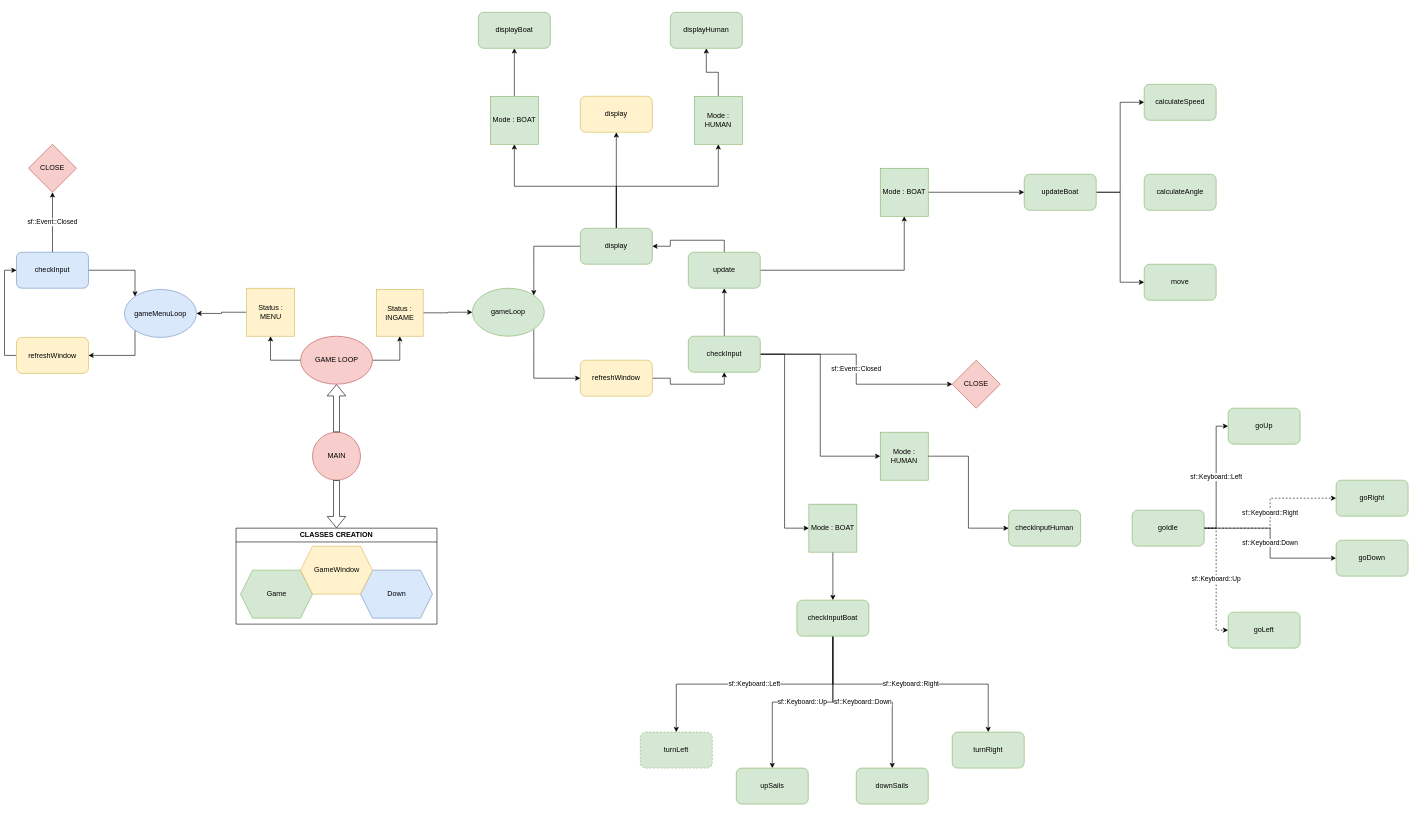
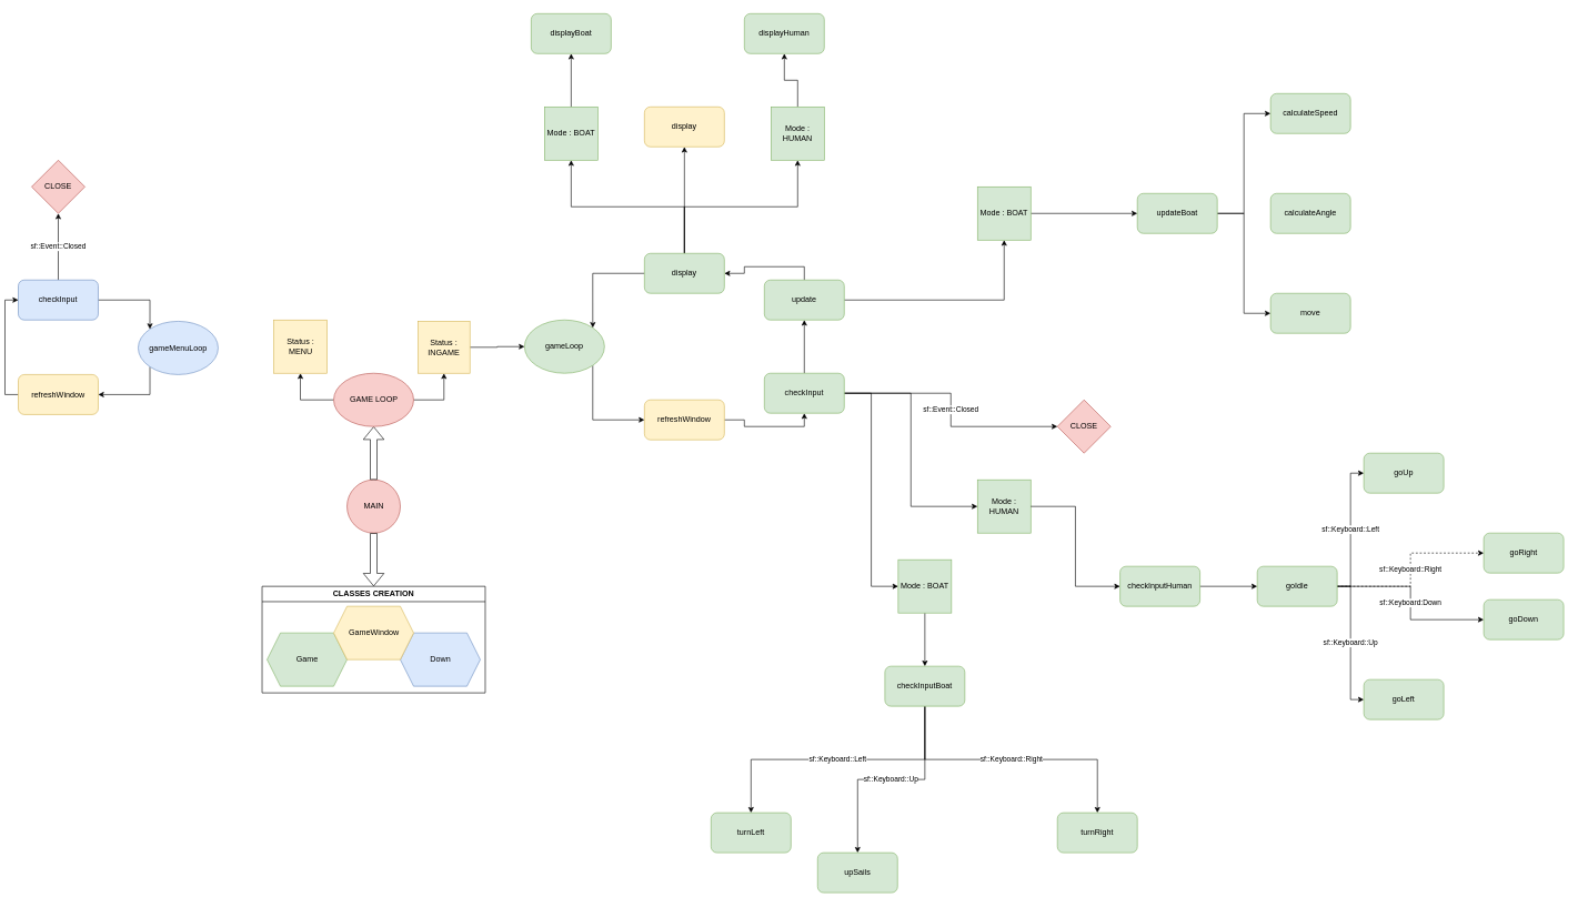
  <mxCell id="0" />
  <mxCell id="1" parent="0" />
  <mxCell id="2" value="MAIN" style="ellipse;whiteSpace=wrap;html=1;aspect=fixed;fillColor=#f8cecc;strokeColor=#b85450;" vertex="1" parent="1"><mxGeometry x="513.5" y="720" width="80" height="80" as="geometry" /></mxCell>
  <mxCell id="3" value="CLASSES CREATION" style="swimlane;whiteSpace=wrap;html=1;" vertex="1" parent="1"><mxGeometry x="386" y="880" width="335" height="160" as="geometry" /></mxCell>
  <mxCell id="4" value="Down" style="shape=hexagon;perimeter=hexagonPerimeter2;whiteSpace=wrap;html=1;fixedSize=1;fillColor=#dae8fc;strokeColor=#6c8ebf;" vertex="1" parent="3"><mxGeometry x="207.5" y="70" width="120" height="80" as="geometry" /></mxCell>
  <mxCell id="5" value="Game" style="shape=hexagon;perimeter=hexagonPerimeter2;whiteSpace=wrap;html=1;fixedSize=1;fillColor=#d5e8d4;strokeColor=#82b366;" vertex="1" parent="3"><mxGeometry x="7.5" y="70" width="120" height="80" as="geometry" /></mxCell>
  <mxCell id="6" value="GameWindow" style="shape=hexagon;perimeter=hexagonPerimeter2;whiteSpace=wrap;html=1;fixedSize=1;fillColor=#fff2cc;strokeColor=#d6b656;" vertex="1" parent="3"><mxGeometry x="107.5" y="30" width="120" height="80" as="geometry" /></mxCell>
  <mxCell id="7" value="" style="shape=flexArrow;endArrow=classic;html=1;rounded=0;entryX=0.5;entryY=0;entryDx=0;entryDy=0;exitX=0.5;exitY=1;exitDx=0;exitDy=0;" edge="1" parent="1" source="2" target="3"><mxGeometry width="50" height="50" relative="1" as="geometry"><mxPoint x="553.5" y="810" as="sourcePoint" /><mxPoint x="602.5" y="750" as="targetPoint" /></mxGeometry></mxCell>
  <mxCell id="8" value="" style="shape=flexArrow;endArrow=classic;html=1;rounded=0;entryX=0.5;entryY=1;entryDx=0;entryDy=0;exitX=0.5;exitY=0;exitDx=0;exitDy=0;" edge="1" parent="1" source="2"><mxGeometry width="50" height="50" relative="1" as="geometry"><mxPoint x="643.5" y="690" as="sourcePoint" /><mxPoint x="553.5" y="640" as="targetPoint" /></mxGeometry></mxCell>
  <mxCell id="9" style="edgeStyle=orthogonalEdgeStyle;rounded=0;orthogonalLoop=1;jettySize=auto;html=1;exitX=0;exitY=0.5;exitDx=0;exitDy=0;entryX=0.5;entryY=1;entryDx=0;entryDy=0;" edge="1" parent="1" source="11" target="13"><mxGeometry relative="1" as="geometry" /></mxCell>
  <mxCell id="10" style="edgeStyle=orthogonalEdgeStyle;rounded=0;orthogonalLoop=1;jettySize=auto;html=1;exitX=1;exitY=0.5;exitDx=0;exitDy=0;entryX=0.5;entryY=1;entryDx=0;entryDy=0;" edge="1" parent="1" source="11" target="15"><mxGeometry relative="1" as="geometry" /></mxCell>
  <mxCell id="11" value="GAME LOOP" style="ellipse;whiteSpace=wrap;html=1;fillColor=#f8cecc;strokeColor=#b85450;" vertex="1" parent="1"><mxGeometry x="493.5" y="560" width="120" height="80" as="geometry" /></mxCell>
- <mxCell id="12" style="edgeStyle=orthogonalEdgeStyle;rounded=0;orthogonalLoop=1;jettySize=auto;html=1;exitX=0;exitY=0.5;exitDx=0;exitDy=0;entryX=1;entryY=0.5;entryDx=0;entryDy=0;" edge="1" parent="1" source="13" target="17"><mxGeometry relative="1" as="geometry" /></mxCell>
  <mxCell id="13" value="Status : MENU" style="whiteSpace=wrap;html=1;aspect=fixed;fillColor=#fff2cc;strokeColor=#d6b656;" vertex="1" parent="1"><mxGeometry x="403.5" y="480" width="80" height="80" as="geometry" /></mxCell>
  <mxCell id="14" style="edgeStyle=orthogonalEdgeStyle;rounded=0;orthogonalLoop=1;jettySize=auto;html=1;exitX=1;exitY=0.5;exitDx=0;exitDy=0;entryX=0;entryY=0.5;entryDx=0;entryDy=0;" edge="1" parent="1" source="15" target="19"><mxGeometry relative="1" as="geometry" /></mxCell>
  <mxCell id="15" value="Status : INGAME" style="whiteSpace=wrap;html=1;aspect=fixed;fillColor=#fff2cc;strokeColor=#d6b656;" vertex="1" parent="1"><mxGeometry x="620" y="482" width="78" height="78" as="geometry" /></mxCell>
  <mxCell id="16" style="edgeStyle=orthogonalEdgeStyle;rounded=0;orthogonalLoop=1;jettySize=auto;html=1;exitX=0;exitY=1;exitDx=0;exitDy=0;entryX=1;entryY=0.5;entryDx=0;entryDy=0;" edge="1" parent="1" source="17" target="21"><mxGeometry relative="1" as="geometry"><Array as="points"><mxPoint x="218" y="592" /></Array></mxGeometry></mxCell>
  <mxCell id="17" value="gameMenuLoop" style="ellipse;whiteSpace=wrap;html=1;fillColor=#dae8fc;strokeColor=#6c8ebf;" vertex="1" parent="1"><mxGeometry x="200" y="482" width="120" height="80" as="geometry" /></mxCell>
  <mxCell id="18" style="edgeStyle=orthogonalEdgeStyle;rounded=0;orthogonalLoop=1;jettySize=auto;html=1;exitX=1;exitY=1;exitDx=0;exitDy=0;entryX=0;entryY=0.5;entryDx=0;entryDy=0;" edge="1" parent="1" source="19" target="26"><mxGeometry relative="1" as="geometry"><Array as="points"><mxPoint x="882" y="630" /></Array></mxGeometry></mxCell>
  <mxCell id="19" value="gameLoop" style="ellipse;whiteSpace=wrap;html=1;fillColor=#d5e8d4;strokeColor=#82b366;" vertex="1" parent="1"><mxGeometry x="780" y="480" width="120" height="80" as="geometry" /></mxCell>
  <mxCell id="20" style="edgeStyle=orthogonalEdgeStyle;rounded=0;orthogonalLoop=1;jettySize=auto;html=1;exitX=0;exitY=0.5;exitDx=0;exitDy=0;entryX=0;entryY=0.5;entryDx=0;entryDy=0;" edge="1" parent="1" source="21" target="24"><mxGeometry relative="1" as="geometry" /></mxCell>
  <mxCell id="21" value="refreshWindow" style="rounded=1;whiteSpace=wrap;html=1;fillColor=#fff2cc;strokeColor=#d6b656;" vertex="1" parent="1"><mxGeometry x="20" y="562" width="120" height="60" as="geometry" /></mxCell>
  <mxCell id="22" style="edgeStyle=orthogonalEdgeStyle;rounded=0;orthogonalLoop=1;jettySize=auto;html=1;exitX=1;exitY=0.5;exitDx=0;exitDy=0;entryX=0;entryY=0;entryDx=0;entryDy=0;" edge="1" parent="1" source="24" target="17"><mxGeometry relative="1" as="geometry" /></mxCell>
  <mxCell id="23" value="sf::Event::Closed" style="edgeStyle=orthogonalEdgeStyle;rounded=0;orthogonalLoop=1;jettySize=auto;html=1;exitX=0.5;exitY=0;exitDx=0;exitDy=0;entryX=0.5;entryY=1;entryDx=0;entryDy=0;" edge="1" parent="1" source="24" target="32"><mxGeometry relative="1" as="geometry" /></mxCell>
  <mxCell id="24" value="checkInput" style="rounded=1;whiteSpace=wrap;html=1;fillColor=#dae8fc;strokeColor=#6c8ebf;" vertex="1" parent="1"><mxGeometry x="20" y="420" width="120" height="60" as="geometry" /></mxCell>
  <mxCell id="25" style="edgeStyle=orthogonalEdgeStyle;rounded=0;orthogonalLoop=1;jettySize=auto;html=1;exitX=1;exitY=0.5;exitDx=0;exitDy=0;entryX=0.5;entryY=1;entryDx=0;entryDy=0;" edge="1" parent="1" source="26" target="31"><mxGeometry relative="1" as="geometry" /></mxCell>
  <mxCell id="26" value="refreshWindow" style="rounded=1;whiteSpace=wrap;html=1;fillColor=#fff2cc;strokeColor=#d6b656;" vertex="1" parent="1"><mxGeometry x="960" y="600" width="120" height="60" as="geometry" /></mxCell>
  <mxCell id="27" style="edgeStyle=orthogonalEdgeStyle;rounded=0;orthogonalLoop=1;jettySize=auto;html=1;exitX=0.5;exitY=0;exitDx=0;exitDy=0;entryX=0.5;entryY=1;entryDx=0;entryDy=0;" edge="1" parent="1" source="31" target="40"><mxGeometry relative="1" as="geometry" /></mxCell>
  <mxCell id="28" style="edgeStyle=orthogonalEdgeStyle;rounded=0;orthogonalLoop=1;jettySize=auto;html=1;exitX=1;exitY=0.5;exitDx=0;exitDy=0;entryX=0;entryY=0.5;entryDx=0;entryDy=0;" edge="1" parent="1" source="31" target="49"><mxGeometry relative="1" as="geometry" /></mxCell>
  <mxCell id="29" style="edgeStyle=orthogonalEdgeStyle;rounded=0;orthogonalLoop=1;jettySize=auto;html=1;exitX=1;exitY=0.5;exitDx=0;exitDy=0;entryX=0;entryY=0.5;entryDx=0;entryDy=0;" edge="1" parent="1" source="31" target="47"><mxGeometry relative="1" as="geometry" /></mxCell>
  <mxCell id="30" value="sf::Event::Closed" style="edgeStyle=orthogonalEdgeStyle;rounded=0;orthogonalLoop=1;jettySize=auto;html=1;exitX=1;exitY=0.5;exitDx=0;exitDy=0;entryX=0;entryY=0.5;entryDx=0;entryDy=0;" edge="1" parent="1" source="31" target="41"><mxGeometry relative="1" as="geometry" /></mxCell>
  <mxCell id="31" value="checkInput" style="rounded=1;whiteSpace=wrap;html=1;fillColor=#d5e8d4;strokeColor=#82b366;" vertex="1" parent="1"><mxGeometry x="1140" y="560" width="120" height="60" as="geometry" /></mxCell>
  <mxCell id="32" value="CLOSE" style="rhombus;whiteSpace=wrap;html=1;fillColor=#f8cecc;strokeColor=#b85450;" vertex="1" parent="1"><mxGeometry x="40" y="240" width="80" height="80" as="geometry" /></mxCell>
  <mxCell id="33" style="edgeStyle=orthogonalEdgeStyle;rounded=0;orthogonalLoop=1;jettySize=auto;html=1;exitX=0;exitY=0.5;exitDx=0;exitDy=0;entryX=1;entryY=0;entryDx=0;entryDy=0;" edge="1" parent="1" source="37" target="19"><mxGeometry relative="1" as="geometry" /></mxCell>
  <mxCell id="34" style="edgeStyle=orthogonalEdgeStyle;rounded=0;orthogonalLoop=1;jettySize=auto;html=1;exitX=0.5;exitY=0;exitDx=0;exitDy=0;entryX=0.5;entryY=1;entryDx=0;entryDy=0;" edge="1" parent="1" source="37" target="75"><mxGeometry relative="1" as="geometry" /></mxCell>
  <mxCell id="35" style="edgeStyle=orthogonalEdgeStyle;rounded=0;orthogonalLoop=1;jettySize=auto;html=1;exitX=0.5;exitY=0;exitDx=0;exitDy=0;entryX=0.5;entryY=1;entryDx=0;entryDy=0;" edge="1" parent="1" source="37" target="77"><mxGeometry relative="1" as="geometry" /></mxCell>
  <mxCell id="36" style="edgeStyle=orthogonalEdgeStyle;rounded=0;orthogonalLoop=1;jettySize=auto;html=1;exitX=0.5;exitY=0;exitDx=0;exitDy=0;entryX=0.5;entryY=1;entryDx=0;entryDy=0;" edge="1" parent="1" source="37" target="80"><mxGeometry relative="1" as="geometry" /></mxCell>
  <mxCell id="37" value="display" style="rounded=1;whiteSpace=wrap;html=1;fillColor=#d5e8d4;strokeColor=#82b366;" vertex="1" parent="1"><mxGeometry x="960" y="380" width="120" height="60" as="geometry" /></mxCell>
  <mxCell id="38" style="edgeStyle=orthogonalEdgeStyle;rounded=0;orthogonalLoop=1;jettySize=auto;html=1;exitX=0.5;exitY=0;exitDx=0;exitDy=0;entryX=1;entryY=0.5;entryDx=0;entryDy=0;" edge="1" parent="1" source="40" target="37"><mxGeometry relative="1" as="geometry" /></mxCell>
  <mxCell id="39" style="edgeStyle=orthogonalEdgeStyle;rounded=0;orthogonalLoop=1;jettySize=auto;html=1;exitX=1;exitY=0.5;exitDx=0;exitDy=0;entryX=0.5;entryY=1;entryDx=0;entryDy=0;" edge="1" parent="1" source="40" target="64"><mxGeometry relative="1" as="geometry" /></mxCell>
  <mxCell id="40" value="update" style="rounded=1;whiteSpace=wrap;html=1;fillColor=#d5e8d4;strokeColor=#82b366;" vertex="1" parent="1"><mxGeometry x="1140" y="420" width="120" height="60" as="geometry" /></mxCell>
  <mxCell id="41" value="CLOSE" style="rhombus;whiteSpace=wrap;html=1;fillColor=#f8cecc;strokeColor=#b85450;" vertex="1" parent="1"><mxGeometry x="1580" y="600" width="80" height="80" as="geometry" /></mxCell>
  <mxCell id="42" value="sf::Keyboard::Left" style="edgeStyle=orthogonalEdgeStyle;rounded=0;orthogonalLoop=1;jettySize=auto;html=1;exitX=0.5;exitY=1;exitDx=0;exitDy=0;entryX=0.5;entryY=0;entryDx=0;entryDy=0;" edge="1" parent="1" source="65" target="61"><mxGeometry relative="1" as="geometry" /></mxCell>
  <mxCell id="43" value="sf::Keyboard::Up" style="edgeStyle=orthogonalEdgeStyle;rounded=0;orthogonalLoop=1;jettySize=auto;html=1;exitX=0.5;exitY=1;exitDx=0;exitDy=0;entryX=0.5;entryY=0;entryDx=0;entryDy=0;" edge="1" parent="1" source="65" target="62"><mxGeometry relative="1" as="geometry" /></mxCell>
- <mxCell id="44" value="sf::Keyboard::Down" style="edgeStyle=orthogonalEdgeStyle;rounded=0;orthogonalLoop=1;jettySize=auto;html=1;exitX=0.5;exitY=1;exitDx=0;exitDy=0;entryX=0.5;entryY=0;entryDx=0;entryDy=0;" edge="1" parent="1" source="65" target="60"><mxGeometry relative="1" as="geometry" /></mxCell>
  <mxCell id="45" value="sf::Keyboard::Right" style="edgeStyle=orthogonalEdgeStyle;rounded=0;orthogonalLoop=1;jettySize=auto;html=1;exitX=0.5;exitY=1;exitDx=0;exitDy=0;entryX=0.5;entryY=0;entryDx=0;entryDy=0;" edge="1" parent="1" source="65" target="59"><mxGeometry relative="1" as="geometry" /></mxCell>
  <mxCell id="46" style="edgeStyle=orthogonalEdgeStyle;rounded=0;orthogonalLoop=1;jettySize=auto;html=1;exitX=0.5;exitY=1;exitDx=0;exitDy=0;entryX=0.5;entryY=0;entryDx=0;entryDy=0;" edge="1" parent="1" source="47" target="65"><mxGeometry relative="1" as="geometry" /></mxCell>
  <mxCell id="47" value="Mode : BOAT" style="whiteSpace=wrap;html=1;aspect=fixed;fillColor=#d5e8d4;strokeColor=#82b366;" vertex="1" parent="1"><mxGeometry x="1341" y="840" width="80" height="80" as="geometry" /></mxCell>
+ <mxCell id="48" style="edgeStyle=orthogonalEdgeStyle;rounded=0;orthogonalLoop=1;jettySize=auto;html=1;exitX=1;exitY=0.5;exitDx=0;exitDy=0;entryX=0;entryY=0.5;entryDx=0;entryDy=0;" edge="1" parent="1" source="67" target="54"><mxGeometry relative="1" as="geometry" /></mxCell>
  <mxCell id="49" value="Mode : HUMAN" style="whiteSpace=wrap;html=1;aspect=fixed;fillColor=#d5e8d4;strokeColor=#82b366;" vertex="1" parent="1"><mxGeometry x="1460" y="720" width="80" height="80" as="geometry" /></mxCell>
  <mxCell id="50" value="sf::Keyboard::Left" style="edgeStyle=orthogonalEdgeStyle;rounded=0;orthogonalLoop=1;jettySize=auto;html=1;exitX=1;exitY=0.5;exitDx=0;exitDy=0;entryX=0;entryY=0.5;entryDx=0;entryDy=0;" edge="1" parent="1" source="54" target="56"><mxGeometry relative="1" as="geometry" /></mxCell>
  <mxCell id="51" value="sf::Keyboard::Right" style="edgeStyle=orthogonalEdgeStyle;rounded=0;orthogonalLoop=1;jettySize=auto;html=1;exitX=1;exitY=0.5;exitDx=0;exitDy=0;entryX=0;entryY=0.5;entryDx=0;entryDy=0;dashed=1;" edge="1" parent="1" source="54" target="55"><mxGeometry relative="1" as="geometry" /></mxCell>
  <mxCell id="52" value="sf::Keyboard:Down" style="edgeStyle=orthogonalEdgeStyle;rounded=0;orthogonalLoop=1;jettySize=auto;html=1;exitX=1;exitY=0.5;exitDx=0;exitDy=0;entryX=0;entryY=0.5;entryDx=0;entryDy=0;" edge="1" parent="1" source="54" target="57"><mxGeometry relative="1" as="geometry" /></mxCell>
- <mxCell id="53" value="sf::Keyboard::Up" style="edgeStyle=orthogonalEdgeStyle;rounded=0;orthogonalLoop=1;jettySize=auto;html=1;exitX=1;exitY=0.5;exitDx=0;exitDy=0;entryX=0;entryY=0.5;entryDx=0;entryDy=0;dashed=1;" edge="1" parent="1" source="54" target="58"><mxGeometry relative="1" as="geometry" /></mxCell>
+ <mxCell id="53" value="sf::Keyboard::Up" style="edgeStyle=orthogonalEdgeStyle;rounded=0;orthogonalLoop=1;jettySize=auto;html=1;exitX=1;exitY=0.5;exitDx=0;exitDy=0;entryX=0;entryY=0.5;entryDx=0;entryDy=0;" edge="1" parent="1" source="54" target="58"><mxGeometry relative="1" as="geometry" /></mxCell>
  <mxCell id="54" value="goIdle" style="rounded=1;whiteSpace=wrap;html=1;fillColor=#d5e8d4;strokeColor=#82b366;" vertex="1" parent="1"><mxGeometry x="1880" y="850" width="120" height="60" as="geometry" /></mxCell>
  <mxCell id="55" value="goRight" style="rounded=1;whiteSpace=wrap;html=1;fillColor=#d5e8d4;strokeColor=#82b366;" vertex="1" parent="1"><mxGeometry x="2220" y="800" width="120" height="60" as="geometry" /></mxCell>
  <mxCell id="56" value="goUp" style="rounded=1;whiteSpace=wrap;html=1;fillColor=#d5e8d4;strokeColor=#82b366;" vertex="1" parent="1"><mxGeometry x="2040" y="680" width="120" height="60" as="geometry" /></mxCell>
  <mxCell id="57" value="goDown" style="rounded=1;whiteSpace=wrap;html=1;fillColor=#d5e8d4;strokeColor=#82b366;" vertex="1" parent="1"><mxGeometry x="2220" y="900" width="120" height="60" as="geometry" /></mxCell>
  <mxCell id="58" value="goLeft" style="rounded=1;whiteSpace=wrap;html=1;fillColor=#d5e8d4;strokeColor=#82b366;" vertex="1" parent="1"><mxGeometry x="2040" y="1020" width="120" height="60" as="geometry" /></mxCell>
  <mxCell id="59" value="turnRight" style="rounded=1;whiteSpace=wrap;html=1;fillColor=#d5e8d4;strokeColor=#82b366;" vertex="1" parent="1"><mxGeometry x="1580" y="1220" width="120" height="60" as="geometry" /></mxCell>
- <mxCell id="60" value="downSails" style="rounded=1;whiteSpace=wrap;html=1;fillColor=#d5e8d4;strokeColor=#82b366;" vertex="1" parent="1"><mxGeometry x="1420" y="1280" width="120" height="60" as="geometry" /></mxCell>
- <mxCell id="61" value="turnLeft" style="rounded=1;whiteSpace=wrap;html=1;fillColor=#d5e8d4;strokeColor=#82b366;dashed=1;" vertex="1" parent="1"><mxGeometry x="1060" y="1220" width="120" height="60" as="geometry" /></mxCell>
+ <mxCell id="61" value="turnLeft" style="rounded=1;whiteSpace=wrap;html=1;fillColor=#d5e8d4;strokeColor=#82b366;" vertex="1" parent="1"><mxGeometry x="1060" y="1220" width="120" height="60" as="geometry" /></mxCell>
  <mxCell id="62" value="upSails" style="rounded=1;whiteSpace=wrap;html=1;fillColor=#d5e8d4;strokeColor=#82b366;" vertex="1" parent="1"><mxGeometry x="1220" y="1280" width="120" height="60" as="geometry" /></mxCell>
  <mxCell id="63" style="edgeStyle=orthogonalEdgeStyle;rounded=0;orthogonalLoop=1;jettySize=auto;html=1;exitX=1;exitY=0.5;exitDx=0;exitDy=0;entryX=0;entryY=0.5;entryDx=0;entryDy=0;" edge="1" parent="1" source="64" target="70"><mxGeometry relative="1" as="geometry" /></mxCell>
  <mxCell id="64" value="Mode : BOAT" style="whiteSpace=wrap;html=1;aspect=fixed;fillColor=#d5e8d4;strokeColor=#82b366;" vertex="1" parent="1"><mxGeometry x="1460" y="280" width="80" height="80" as="geometry" /></mxCell>
  <mxCell id="65" value="checkInputBoat" style="rounded=1;whiteSpace=wrap;html=1;fillColor=#d5e8d4;strokeColor=#82b366;" vertex="1" parent="1"><mxGeometry x="1321" y="1000" width="120" height="60" as="geometry" /></mxCell>
  <mxCell id="66" value="" style="edgeStyle=orthogonalEdgeStyle;rounded=0;orthogonalLoop=1;jettySize=auto;html=1;exitX=1;exitY=0.5;exitDx=0;exitDy=0;entryX=0;entryY=0.5;entryDx=0;entryDy=0;" edge="1" parent="1" source="49" target="67"><mxGeometry relative="1" as="geometry"><mxPoint x="1540" y="760" as="sourcePoint" /><mxPoint x="1880" y="880" as="targetPoint" /></mxGeometry></mxCell>
  <mxCell id="67" value="checkInputHuman" style="rounded=1;whiteSpace=wrap;html=1;fillColor=#d5e8d4;strokeColor=#82b366;" vertex="1" parent="1"><mxGeometry x="1674" y="850" width="120" height="60" as="geometry" /></mxCell>
  <mxCell id="68" style="edgeStyle=orthogonalEdgeStyle;rounded=0;orthogonalLoop=1;jettySize=auto;html=1;exitX=1;exitY=0.5;exitDx=0;exitDy=0;entryX=0;entryY=0.5;entryDx=0;entryDy=0;" edge="1" parent="1" source="70" target="73"><mxGeometry relative="1" as="geometry" /></mxCell>
  <mxCell id="69" style="edgeStyle=orthogonalEdgeStyle;rounded=0;orthogonalLoop=1;jettySize=auto;html=1;exitX=1;exitY=0.5;exitDx=0;exitDy=0;entryX=0;entryY=0.5;entryDx=0;entryDy=0;" edge="1" parent="1" source="70" target="71"><mxGeometry relative="1" as="geometry" /></mxCell>
  <mxCell id="70" value="updateBoat" style="rounded=1;whiteSpace=wrap;html=1;fillColor=#d5e8d4;strokeColor=#82b366;" vertex="1" parent="1"><mxGeometry x="1700" y="290" width="120" height="60" as="geometry" /></mxCell>
  <mxCell id="71" value="move" style="rounded=1;whiteSpace=wrap;html=1;fillColor=#d5e8d4;strokeColor=#82b366;" vertex="1" parent="1"><mxGeometry x="1900" y="440" width="120" height="60" as="geometry" /></mxCell>
  <mxCell id="72" value="calculateAngle" style="rounded=1;whiteSpace=wrap;html=1;fillColor=#d5e8d4;strokeColor=#82b366;" vertex="1" parent="1"><mxGeometry x="1900" y="290" width="120" height="60" as="geometry" /></mxCell>
  <mxCell id="73" value="calculateSpeed" style="rounded=1;whiteSpace=wrap;html=1;fillColor=#d5e8d4;strokeColor=#82b366;" vertex="1" parent="1"><mxGeometry x="1900" y="140" width="120" height="60" as="geometry" /></mxCell>
  <mxCell id="74" style="edgeStyle=orthogonalEdgeStyle;rounded=0;orthogonalLoop=1;jettySize=auto;html=1;exitX=0.5;exitY=0;exitDx=0;exitDy=0;entryX=0.5;entryY=1;entryDx=0;entryDy=0;" edge="1" parent="1" source="75" target="79"><mxGeometry relative="1" as="geometry" /></mxCell>
  <mxCell id="75" value="Mode : HUMAN" style="whiteSpace=wrap;html=1;aspect=fixed;fillColor=#d5e8d4;strokeColor=#82b366;" vertex="1" parent="1"><mxGeometry x="1150" y="160" width="80" height="80" as="geometry" /></mxCell>
  <mxCell id="76" style="edgeStyle=orthogonalEdgeStyle;rounded=0;orthogonalLoop=1;jettySize=auto;html=1;exitX=0.5;exitY=0;exitDx=0;exitDy=0;entryX=0.5;entryY=1;entryDx=0;entryDy=0;" edge="1" parent="1" source="77" target="78"><mxGeometry relative="1" as="geometry" /></mxCell>
  <mxCell id="77" value="Mode : BOAT" style="whiteSpace=wrap;html=1;aspect=fixed;fillColor=#d5e8d4;strokeColor=#82b366;" vertex="1" parent="1"><mxGeometry x="810" y="160" width="80" height="80" as="geometry" /></mxCell>
  <mxCell id="78" value="displayBoat" style="rounded=1;whiteSpace=wrap;html=1;fillColor=#d5e8d4;strokeColor=#82b366;" vertex="1" parent="1"><mxGeometry x="790" y="20" width="120" height="60" as="geometry" /></mxCell>
  <mxCell id="79" value="displayHuman" style="rounded=1;whiteSpace=wrap;html=1;fillColor=#d5e8d4;strokeColor=#82b366;" vertex="1" parent="1"><mxGeometry x="1110" y="20" width="120" height="60" as="geometry" /></mxCell>
  <mxCell id="80" value="display" style="rounded=1;whiteSpace=wrap;html=1;fillColor=#fff2cc;strokeColor=#d6b656;" vertex="1" parent="1"><mxGeometry x="960" y="160" width="120" height="60" as="geometry" /></mxCell>
